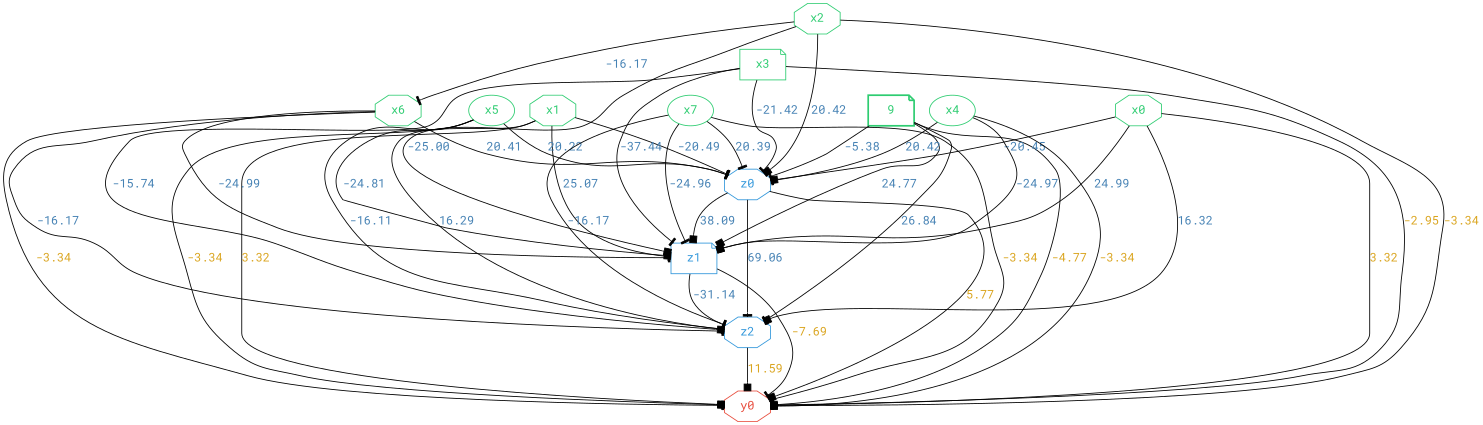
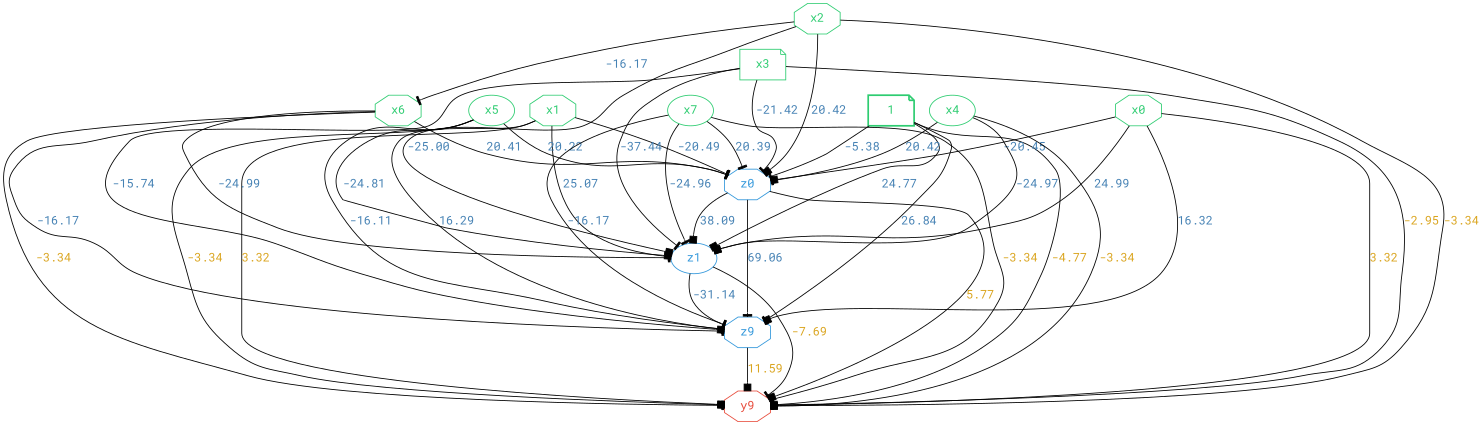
  strict digraph {
    fontname="Roboto Mono"
    node [color="#2ecc71" fontcolor="#2ecc71" fontname="Roboto Mono" shape=octagon style=wedged]
    edge [arrowhead=tee fontcolor=steelblue fontname="Roboto Mono"]
-   n1 [label=9 shape=note style=bold]
+   n1 [label=1 shape=note style=bold]
    n2 [bias=-5.380151271820068 color="#3498db" fontcolor="#3498db" label=z0]
-   n3 [bias=24.77361488342285 color="#3498db" fontcolor="#3498db" label=z1 shape=note]
-   n4 [bias=26.83735466003418 color="#3498db" fontcolor="#3498db" label=z2]
-   n5 [bias=-4.765707969665527 color="#e74c3c" fontcolor="#e74c3c" label=y0]
+   n3 [bias=24.77361488342285 color="#3498db" fontcolor="#3498db" label=z1 shape=ellipse]
+   n4 [bias=26.83735466003418 color="#3498db" fontcolor="#3498db" label=z9]
+   n5 [bias=-4.765707969665527 color="#e74c3c" fontcolor="#e74c3c" label=y9]
    n6 [label=x0]
    n7 [label=x1]
    n8 [label=x2]
    n9 [label=x6]
    n10 [label=x3 shape=note]
    n11 [label=x4 shape=ellipse]
    n12 [label=x5 shape=ellipse]
    n13 [label=x7 shape=ellipse]
    n1 -> n2 [bias=-5.380151271820068 label=-5.38]
    n1 -> n3 [arrowhead=box bias=24.77361488342285 label=24.77]
    n1 -> n4 [bias=26.83735466003418 label=26.84]
    n1 -> n5 [arrowhead=box bias=-4.765707969665527 fontcolor=goldenrod label=-4.77]
    n2 -> n3 [arrowhead=box label=38.09 weight=38.0935173034668]
    n2 -> n4 [label=69.06 weight=69.05631256103516]
    n2 -> n5 [arrowhead=box fontcolor=goldenrod label=5.77 weight=5.7703680992126465]
    n3 -> n4 [label=-31.14 weight=-31.140817642211914]
    n3 -> n5 [fontcolor=goldenrod label=-7.69 weight=-7.690032958984375]
    n4 -> n5 [arrowhead=box fontcolor=goldenrod label=11.59 weight=11.591588973999023]
    n6 -> n2 [arrowhead=box label=-20.45 weight=-20.453399658203125]
    n6 -> n3 [arrowhead=box label=24.99 weight=24.992746353149414]
    n6 -> n4 [arrowhead=box label=16.32 weight=16.32321548461914]
    n6 -> n5 [fontcolor=goldenrod label=3.32 weight=3.3199894428253174]
    n7 -> n2 [label=-20.49 weight=-20.489702224731445]
    n7 -> n3 [label=25.07 weight=25.0727596282959]
    n7 -> n4 [label=16.29 weight=16.29362678527832]
    n7 -> n5 [arrowhead=box fontcolor=goldenrod label=3.32 weight=3.3199875354766846]
    n8 -> n2 [arrowhead=box label=20.42 weight=20.4206485748291]
    n8 -> n3 [arrowhead=box label=-25.00 weight=-24.99590492248535]
    n8 -> n5 [arrowhead=box fontcolor=goldenrod label=-3.34 weight=-3.342890501022339]
    n8 -> n9 [label=-16.17 weight=-16.166872024536133]
    n9 -> n2 [label=20.41 weight=20.414884567260742]
    n9 -> n3 [label=-24.99 weight=-24.987533569335938]
    n9 -> n4 [label=-16.17 weight=-16.16937255859375]
    n9 -> n5 [fontcolor=goldenrod label=-3.34 weight=-3.3428895473480225]
    n10 -> n2 [label=-21.42 weight=-21.423233032226562]
    n10 -> n3 [label=-37.44 weight=-37.4355354309082]
    n10 -> n4 [arrowhead=box label=-15.74 weight=-15.740044593811035]
    n10 -> n5 [fontcolor=goldenrod label=-2.95 weight=-2.954455852508545]
    n11 -> n2 [label=20.42 weight=20.415327072143555]
    n11 -> n3 [arrowhead=box label=-24.97 weight=-24.970260620117188]
    n11 -> n5 [arrowhead=box fontcolor=goldenrod label=-3.34 weight=-3.3428895473480225]
    n12 -> n2 [label=20.22 weight=20.215608596801758]
    n12 -> n3 [arrowhead=box label=-24.81 weight=-24.81326675415039]
    n12 -> n4 [label=-16.11 weight=-16.110864639282227]
    n12 -> n5 [arrowhead=box fontcolor=goldenrod label=-3.34 weight=-3.342883348464966]
    n13 -> n2 [label=20.39 weight=20.393646240234375]
    n13 -> n3 [label=-24.96 weight=-24.95747184753418]
    n13 -> n4 [label=-16.17 weight=-16.16965675354004]
    n13 -> n5 [fontcolor=goldenrod label=-3.34 weight=-3.3428893089294434]
  }
